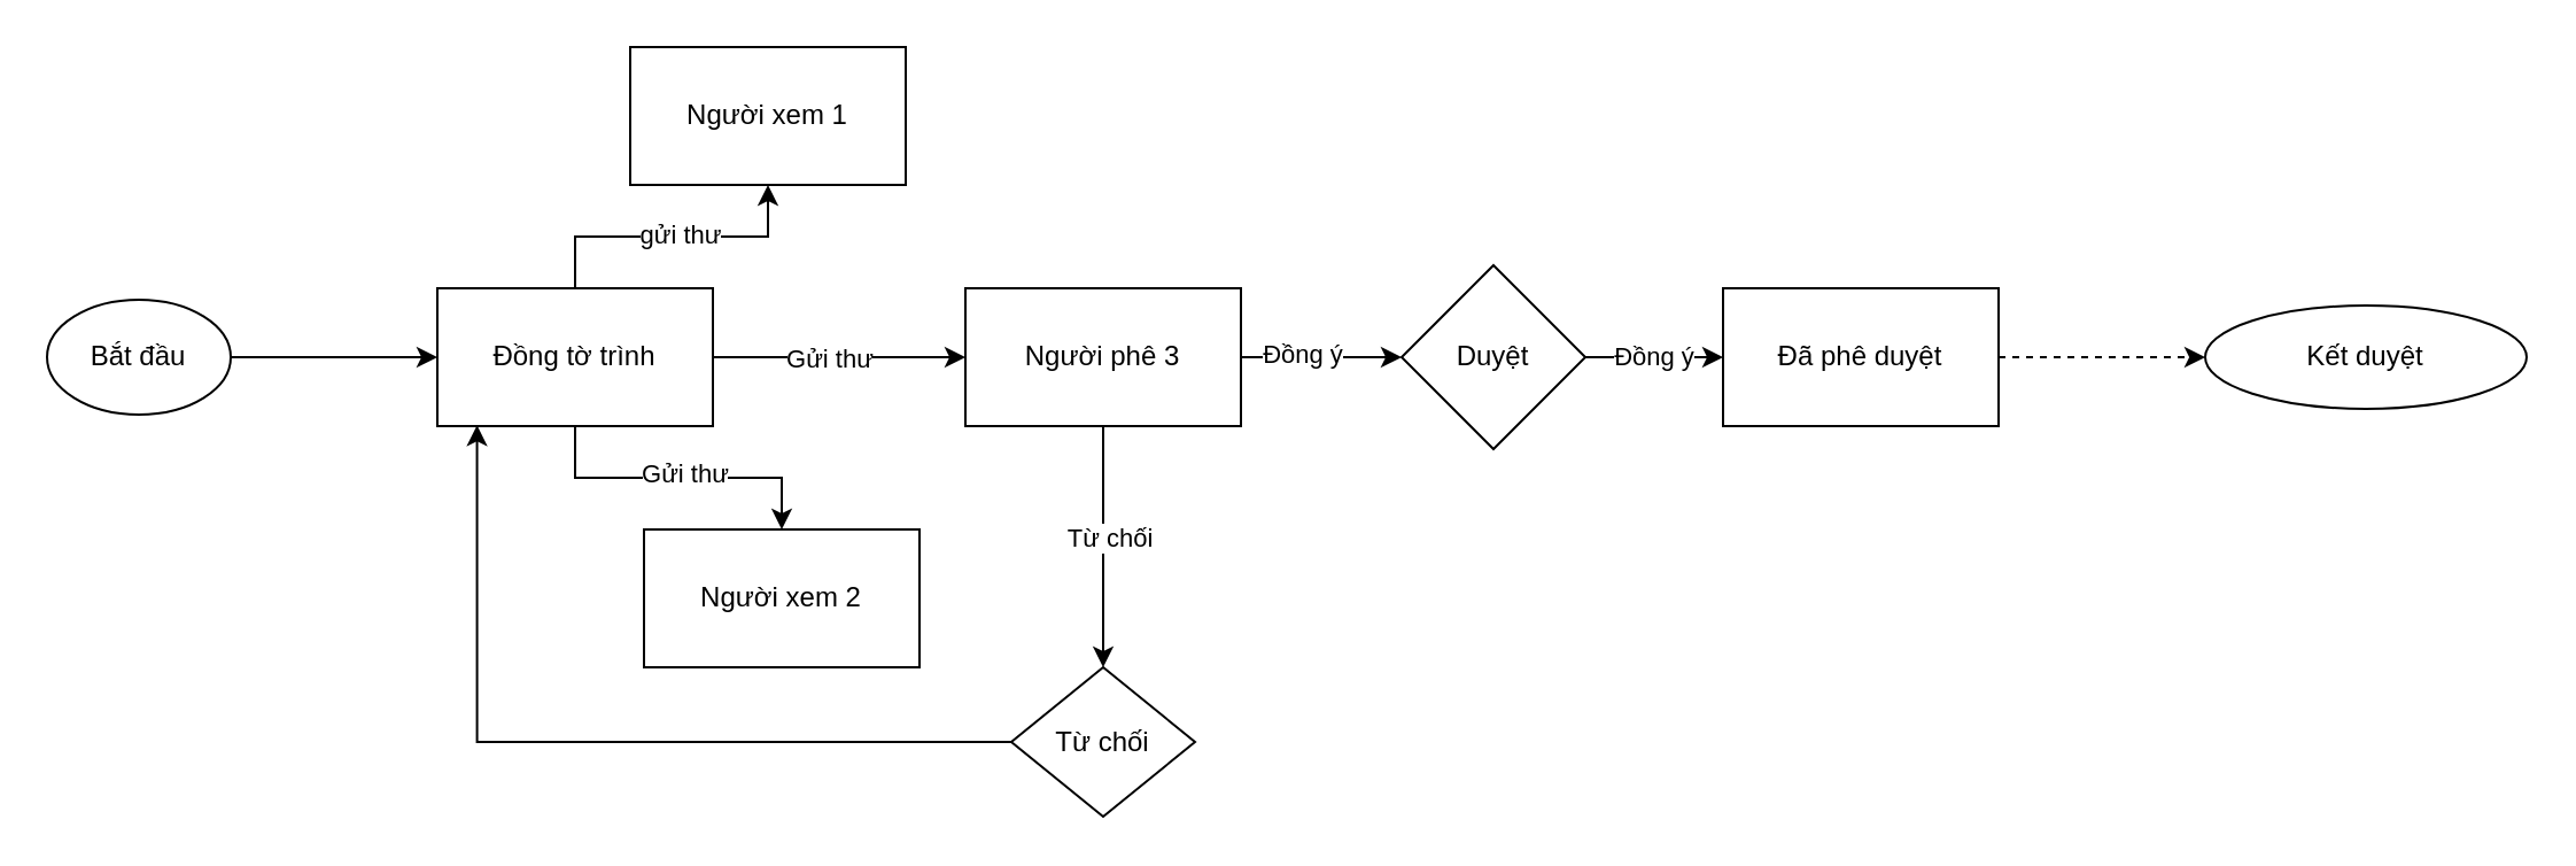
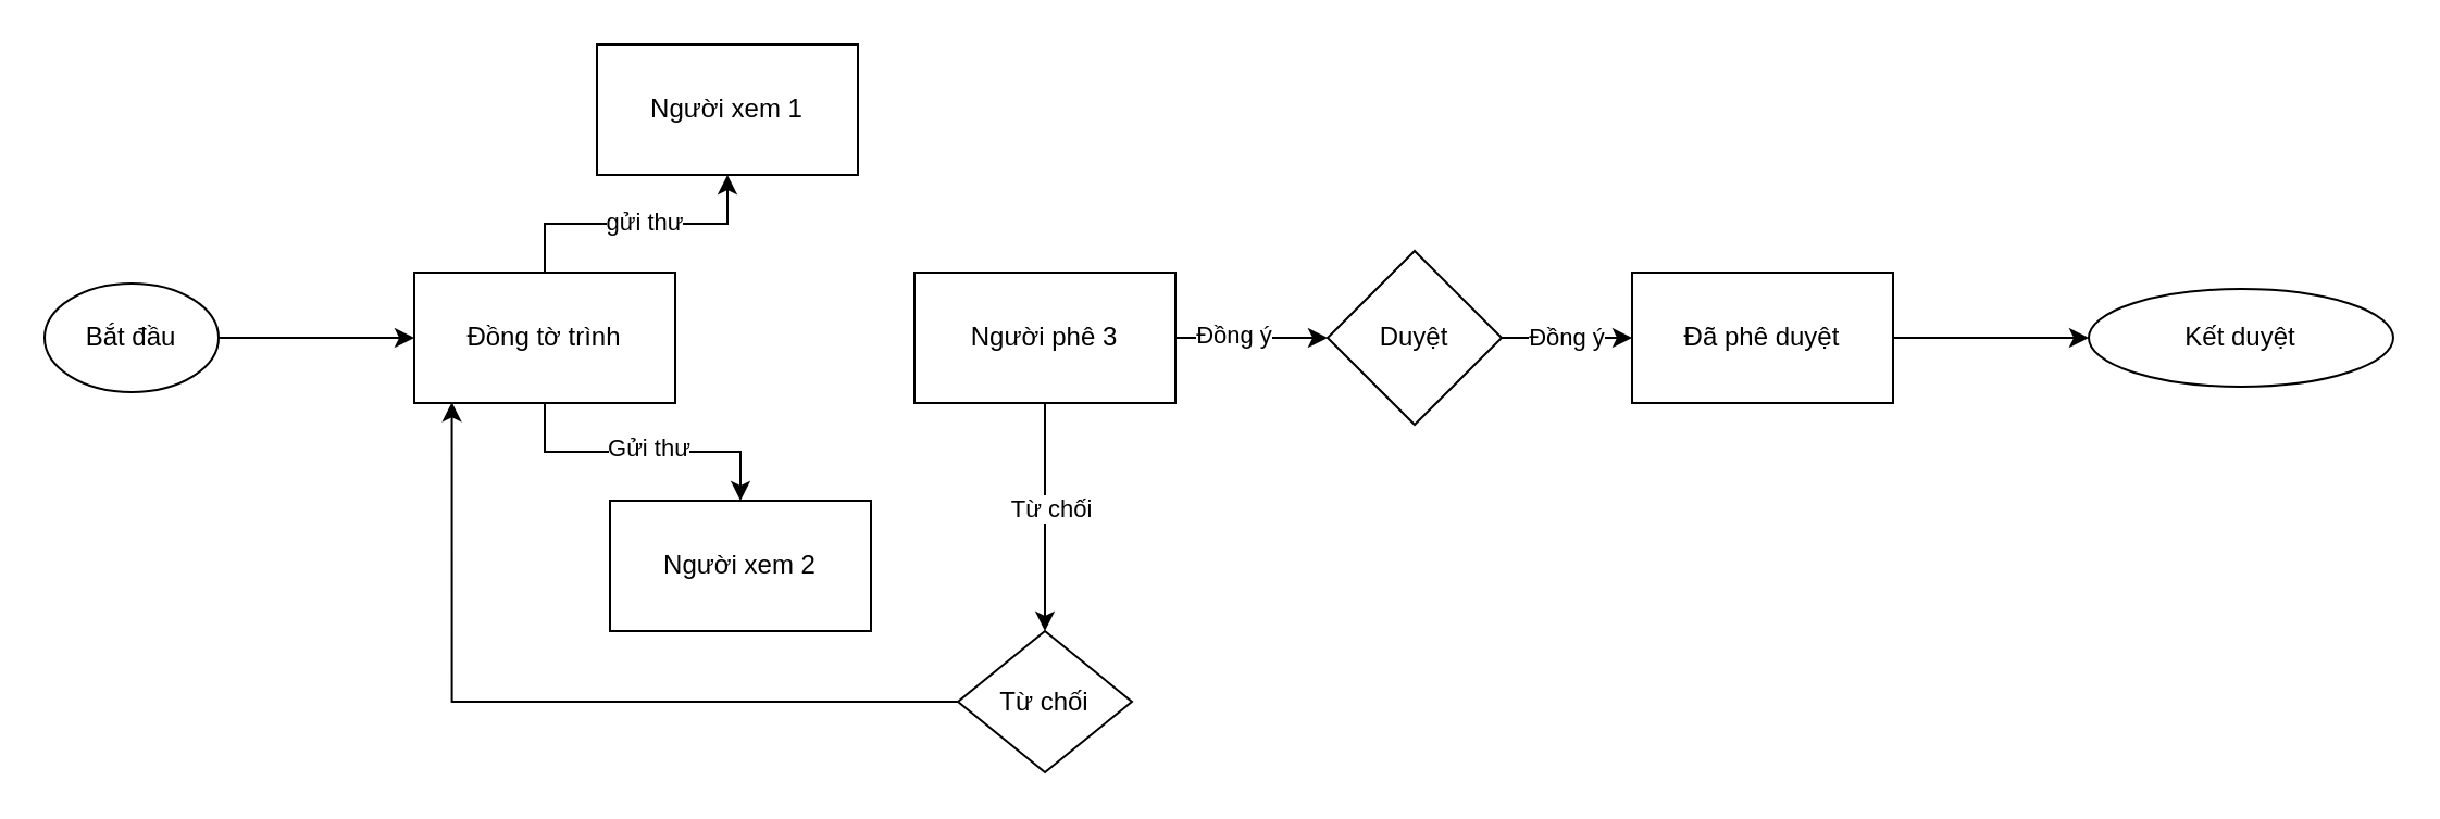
  <mxCell id="0" />
  <mxCell id="1" parent="0" />
  <mxCell id="2" value="" style="edgeStyle=orthogonalEdgeStyle;rounded=0;orthogonalLoop=1;jettySize=auto;html=1;" edge="1" parent="1" source="3" target="10"><mxGeometry relative="1" as="geometry" /></mxCell>
  <mxCell id="3" value="Bắt đầu" style="ellipse;whiteSpace=wrap;html=1;" vertex="1" parent="1"><mxGeometry x="20" y="130" width="80" height="50" as="geometry" /></mxCell>
  <mxCell id="4" value="" style="edgeStyle=orthogonalEdgeStyle;rounded=0;orthogonalLoop=1;jettySize=auto;html=1;" edge="1" parent="1" source="10" target="11"><mxGeometry relative="1" as="geometry" /></mxCell>
  <mxCell id="5" value="gửi thư" style="edgeLabel;html=1;align=center;verticalAlign=middle;resizable=0;points=[];" vertex="1" connectable="0" parent="4"><mxGeometry x="0.032" y="1" relative="1" as="geometry"><mxPoint x="1" as="offset" /></mxGeometry></mxCell>
  <mxCell id="6" value="" style="edgeStyle=orthogonalEdgeStyle;rounded=0;orthogonalLoop=1;jettySize=auto;html=1;" edge="1" parent="1" source="10" target="12"><mxGeometry relative="1" as="geometry" /></mxCell>
  <mxCell id="7" value="Gửi thư" style="edgeLabel;html=1;align=center;verticalAlign=middle;resizable=0;points=[];" vertex="1" connectable="0" parent="6"><mxGeometry x="0.035" y="2" relative="1" as="geometry"><mxPoint as="offset" /></mxGeometry></mxCell>
- <mxCell id="8" value="" style="edgeStyle=orthogonalEdgeStyle;rounded=0;orthogonalLoop=1;jettySize=auto;html=1;" edge="1" parent="1" source="10" target="17"><mxGeometry relative="1" as="geometry" /></mxCell>
- <mxCell id="9" value="Gửi thư" style="edgeLabel;html=1;align=center;verticalAlign=middle;resizable=0;points=[];" vertex="1" connectable="0" parent="8"><mxGeometry x="-0.345" y="2" relative="1" as="geometry"><mxPoint x="14" y="2" as="offset" /></mxGeometry></mxCell>
  <mxCell id="10" value="Đồng tờ trình" style="whiteSpace=wrap;html=1;" vertex="1" parent="1"><mxGeometry x="190" y="125" width="120" height="60" as="geometry" /></mxCell>
  <mxCell id="11" value="Người xem 1" style="whiteSpace=wrap;html=1;" vertex="1" parent="1"><mxGeometry x="274" y="20" width="120" height="60" as="geometry" /></mxCell>
  <mxCell id="12" value="Người xem 2" style="whiteSpace=wrap;html=1;" vertex="1" parent="1"><mxGeometry x="280" y="230" width="120" height="60" as="geometry" /></mxCell>
  <mxCell id="13" value="" style="edgeStyle=orthogonalEdgeStyle;rounded=0;orthogonalLoop=1;jettySize=auto;html=1;" edge="1" parent="1" source="17" target="20"><mxGeometry relative="1" as="geometry" /></mxCell>
  <mxCell id="14" value="Đồng ý" style="edgeLabel;html=1;align=center;verticalAlign=middle;resizable=0;points=[];" vertex="1" connectable="0" parent="13"><mxGeometry x="-0.257" y="2" relative="1" as="geometry"><mxPoint as="offset" /></mxGeometry></mxCell>
  <mxCell id="15" value="" style="edgeStyle=orthogonalEdgeStyle;rounded=0;orthogonalLoop=1;jettySize=auto;html=1;" edge="1" parent="1" source="17" target="25"><mxGeometry relative="1" as="geometry" /></mxCell>
  <mxCell id="16" value="Từ chối" style="edgeLabel;html=1;align=center;verticalAlign=middle;resizable=0;points=[];" vertex="1" connectable="0" parent="15"><mxGeometry x="-0.095" y="2" relative="1" as="geometry"><mxPoint as="offset" /></mxGeometry></mxCell>
  <mxCell id="17" value="Người phê 3" style="whiteSpace=wrap;html=1;" vertex="1" parent="1"><mxGeometry x="420" y="125" width="120" height="60" as="geometry" /></mxCell>
  <mxCell id="18" value="" style="edgeStyle=orthogonalEdgeStyle;rounded=0;orthogonalLoop=1;jettySize=auto;html=1;" edge="1" parent="1" source="20" target="22"><mxGeometry relative="1" as="geometry" /></mxCell>
  <mxCell id="19" value="Đồng ý" style="edgeLabel;html=1;align=center;verticalAlign=middle;resizable=0;points=[];" vertex="1" connectable="0" parent="18"><mxGeometry x="-0.033" y="1" relative="1" as="geometry"><mxPoint as="offset" /></mxGeometry></mxCell>
  <mxCell id="20" value="Duyệt" style="rhombus;whiteSpace=wrap;html=1;" vertex="1" parent="1"><mxGeometry x="610" y="115" width="80" height="80" as="geometry" /></mxCell>
- <mxCell id="21" value="" style="edgeStyle=orthogonalEdgeStyle;rounded=0;orthogonalLoop=1;jettySize=auto;html=1;dashed=1;" edge="1" parent="1" source="22" target="23"><mxGeometry relative="1" as="geometry" /></mxCell>
+ <mxCell id="21" value="" style="edgeStyle=orthogonalEdgeStyle;rounded=0;orthogonalLoop=1;jettySize=auto;html=1;" edge="1" parent="1" source="22" target="23"><mxGeometry relative="1" as="geometry" /></mxCell>
  <mxCell id="22" value="Đã phê duyệt" style="whiteSpace=wrap;html=1;" vertex="1" parent="1"><mxGeometry x="750" y="125" width="120" height="60" as="geometry" /></mxCell>
  <mxCell id="23" value="Kết duyệt" style="ellipse;whiteSpace=wrap;html=1;" vertex="1" parent="1"><mxGeometry x="960" y="132.5" width="140" height="45" as="geometry" /></mxCell>
  <mxCell id="24" style="edgeStyle=orthogonalEdgeStyle;rounded=0;orthogonalLoop=1;jettySize=auto;html=1;entryX=0.144;entryY=0.994;entryDx=0;entryDy=0;entryPerimeter=0;" edge="1" parent="1" source="25" target="10"><mxGeometry relative="1" as="geometry"><mxPoint x="110" y="210" as="targetPoint" /></mxGeometry></mxCell>
  <mxCell id="25" value="Từ chối" style="rhombus;whiteSpace=wrap;html=1;" vertex="1" parent="1"><mxGeometry x="440" y="290" width="80" height="65" as="geometry" /></mxCell>
